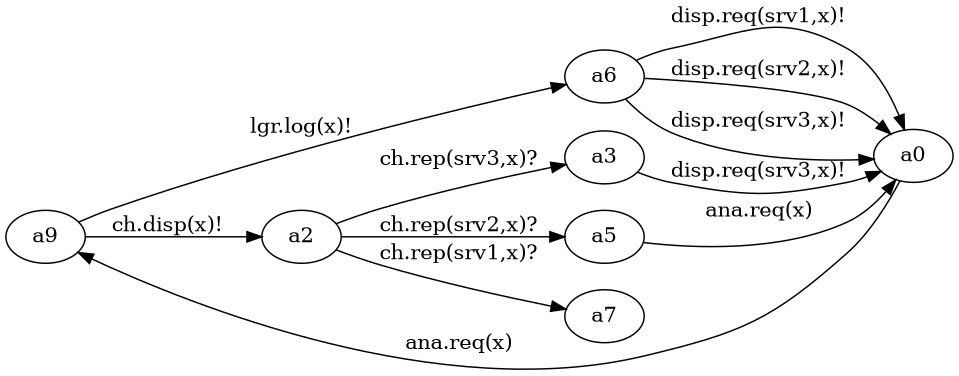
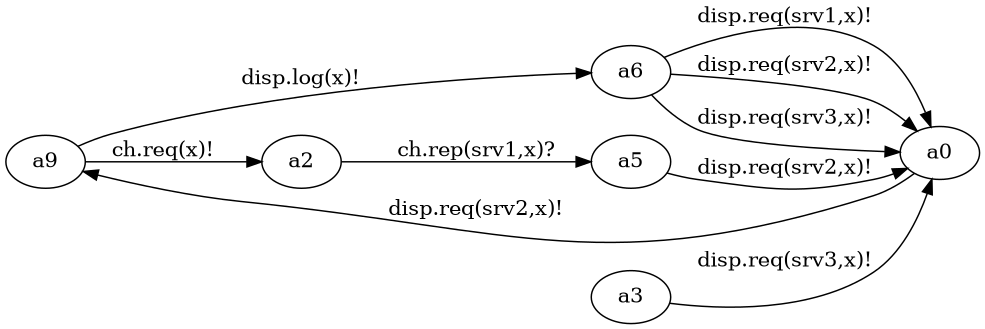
  digraph {
    rankdir=LR
    n1 [label=a9]
    a0
    a6
    a2
    a3
    a5
-   a7
-   n1 -> a6 [label="lgr.log(x)!"]
-   n1 -> a2 [label="ch.disp(x)!"]
-   a0 -> n1 [label="ana.req(x)"]
+   n1 -> a6 [label="disp.log(x)!"]
+   n1 -> a2 [label="ch.req(x)!"]
+   a0 -> n1 [label="disp.req(srv2,x)!"]
    a6 -> a0 [label="disp.req(srv1,x)!"]
    a6 -> a0 [label="disp.req(srv2,x)!"]
    a6 -> a0 [label="disp.req(srv3,x)!"]
-   a2 -> a3 [label="ch.rep(srv3,x)?"]
-   a2 -> a5 [label="ch.rep(srv2,x)?"]
-   a2 -> a7 [label="ch.rep(srv1,x)?"]
+   a2 -> a5 [label="ch.rep(srv1,x)?"]
    a3 -> a0 [label="disp.req(srv3,x)!"]
-   a5 -> a0 [label="ana.req(x)"]
+   a5 -> a0 [label="disp.req(srv2,x)!"]
  }
